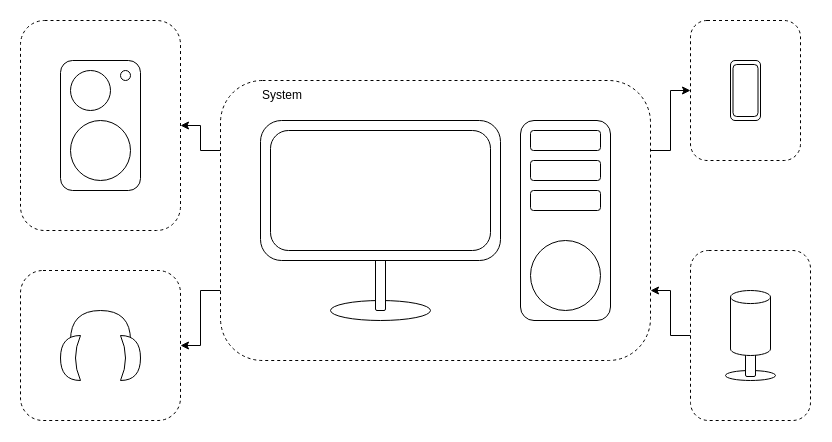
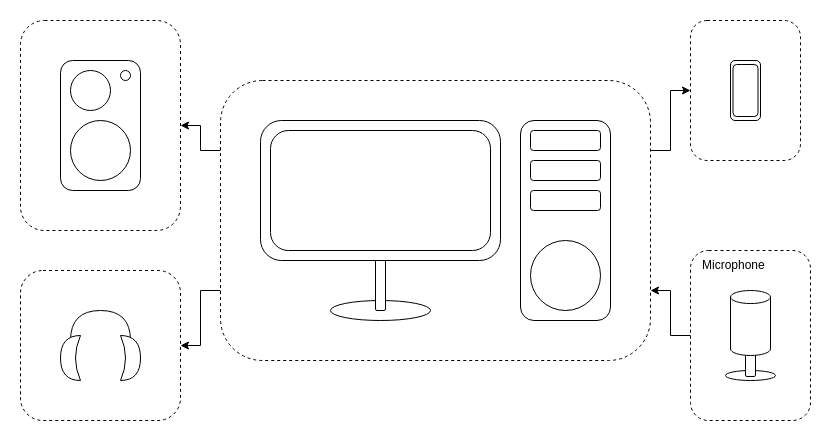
  <mxCell id="0" />
  <mxCell id="1" parent="0" />
  <mxCell id="2" style="edgeStyle=orthogonalEdgeStyle;rounded=0;orthogonalLoop=1;jettySize=auto;html=1;exitX=0;exitY=0.25;exitDx=0;exitDy=0;entryX=1;entryY=0.5;entryDx=0;entryDy=0;" edge="1" parent="1" source="5" target="32"><mxGeometry relative="1" as="geometry" /></mxCell>
  <mxCell id="3" style="edgeStyle=orthogonalEdgeStyle;rounded=0;orthogonalLoop=1;jettySize=auto;html=1;exitX=0;exitY=0.75;exitDx=0;exitDy=0;entryX=1;entryY=0.5;entryDx=0;entryDy=0;" edge="1" parent="1" source="5" target="30"><mxGeometry relative="1" as="geometry" /></mxCell>
  <mxCell id="4" style="edgeStyle=orthogonalEdgeStyle;rounded=0;orthogonalLoop=1;jettySize=auto;html=1;exitX=1;exitY=0.25;exitDx=0;exitDy=0;entryX=0;entryY=0.5;entryDx=0;entryDy=0;" edge="1" parent="1" source="5" target="33"><mxGeometry relative="1" as="geometry" /></mxCell>
  <mxCell id="5" value="" style="rounded=1;whiteSpace=wrap;html=1;fillColor=none;dashed=1;" vertex="1" parent="1"><mxGeometry x="220" y="80" width="430" height="280" as="geometry" /></mxCell>
  <mxCell id="6" style="edgeStyle=orthogonalEdgeStyle;rounded=0;orthogonalLoop=1;jettySize=auto;html=1;exitX=0;exitY=0.5;exitDx=0;exitDy=0;entryX=1;entryY=0.75;entryDx=0;entryDy=0;" edge="1" parent="1" source="7" target="5"><mxGeometry relative="1" as="geometry" /></mxCell>
  <mxCell id="7" value="" style="rounded=1;whiteSpace=wrap;html=1;fillColor=none;dashed=1;" vertex="1" parent="1"><mxGeometry x="690" y="250" width="120" height="170" as="geometry" /></mxCell>
  <mxCell id="8" value="" style="ellipse;whiteSpace=wrap;html=1;" vertex="1" parent="1"><mxGeometry x="725" y="370" width="50" height="10" as="geometry" /></mxCell>
  <mxCell id="9" value="" style="rounded=1;whiteSpace=wrap;html=1;" vertex="1" parent="1"><mxGeometry x="520" y="120" width="90" height="200" as="geometry" /></mxCell>
  <mxCell id="10" value="" style="rounded=1;whiteSpace=wrap;html=1;" vertex="1" parent="1"><mxGeometry x="530" y="130" width="70" height="20" as="geometry" /></mxCell>
  <mxCell id="11" value="" style="ellipse;whiteSpace=wrap;html=1;aspect=fixed;" vertex="1" parent="1"><mxGeometry x="530" y="240" width="70" height="70" as="geometry" /></mxCell>
  <mxCell id="12" value="" style="rounded=1;whiteSpace=wrap;html=1;" vertex="1" parent="1"><mxGeometry x="730" y="60" width="30" height="60" as="geometry" /></mxCell>
  <mxCell id="13" value="" style="rounded=1;whiteSpace=wrap;html=1;" vertex="1" parent="1"><mxGeometry x="732.5" y="64" width="25" height="52" as="geometry" /></mxCell>
  <mxCell id="14" value="" style="rounded=1;whiteSpace=wrap;html=1;" vertex="1" parent="1"><mxGeometry x="60" y="60" width="80" height="130" as="geometry" /></mxCell>
  <mxCell id="15" value="" style="ellipse;whiteSpace=wrap;html=1;aspect=fixed;" vertex="1" parent="1"><mxGeometry x="70" y="70" width="40" height="40" as="geometry" /></mxCell>
  <mxCell id="16" value="" style="ellipse;whiteSpace=wrap;html=1;aspect=fixed;" vertex="1" parent="1"><mxGeometry x="70" y="120" width="60" height="60" as="geometry" /></mxCell>
  <mxCell id="17" value="" style="ellipse;whiteSpace=wrap;html=1;" vertex="1" parent="1"><mxGeometry x="330" y="300" width="100" height="20" as="geometry" /></mxCell>
  <mxCell id="18" value="" style="rounded=1;whiteSpace=wrap;html=1;" vertex="1" parent="1"><mxGeometry x="530" y="160" width="70" height="20" as="geometry" /></mxCell>
  <mxCell id="19" value="" style="rounded=1;whiteSpace=wrap;html=1;" vertex="1" parent="1"><mxGeometry x="530" y="190" width="70" height="20" as="geometry" /></mxCell>
- <mxCell id="20" value="System" style="text;html=1;align=left;verticalAlign=middle;whiteSpace=wrap;rounded=0;" vertex="1" parent="1"><mxGeometry x="260" y="80" width="350" height="30" as="geometry" /></mxCell>
+ <mxCell id="21" value="Microphone" style="text;html=1;align=left;verticalAlign=middle;whiteSpace=wrap;rounded=0;" vertex="1" parent="1"><mxGeometry x="700" y="250" width="100" height="30" as="geometry" /></mxCell>
  <mxCell id="22" value="" style="shape=requiredInterface;html=1;verticalLabelPosition=bottom;sketch=0;direction=north;" vertex="1" parent="1"><mxGeometry x="70" y="310" width="60" height="30" as="geometry" /></mxCell>
  <mxCell id="23" value="" style="rounded=1;whiteSpace=wrap;html=1;" vertex="1" parent="1"><mxGeometry x="745" y="350" width="10" height="26" as="geometry" /></mxCell>
  <mxCell id="24" value="" style="shape=cylinder3;whiteSpace=wrap;html=1;boundedLbl=1;backgroundOutline=1;size=6.524;" vertex="1" parent="1"><mxGeometry x="730" y="290" width="40" height="65" as="geometry" /></mxCell>
  <mxCell id="25" value="" style="rounded=1;whiteSpace=wrap;html=1;" vertex="1" parent="1"><mxGeometry x="375" y="250" width="10" height="60" as="geometry" /></mxCell>
  <mxCell id="26" value="" style="rounded=1;whiteSpace=wrap;html=1;" vertex="1" parent="1"><mxGeometry x="260" y="120" width="240" height="140" as="geometry" /></mxCell>
  <mxCell id="27" value="" style="rounded=1;whiteSpace=wrap;html=1;" vertex="1" parent="1"><mxGeometry x="270" y="130" width="220" height="120" as="geometry" /></mxCell>
  <mxCell id="28" value="" style="shape=xor;whiteSpace=wrap;html=1;flipH=1;" vertex="1" parent="1"><mxGeometry x="60" y="335" width="20" height="45" as="geometry" /></mxCell>
  <mxCell id="29" value="" style="shape=xor;whiteSpace=wrap;html=1;" vertex="1" parent="1"><mxGeometry x="120" y="335" width="20" height="45" as="geometry" /></mxCell>
  <mxCell id="30" value="" style="rounded=1;whiteSpace=wrap;html=1;fillColor=none;dashed=1;" vertex="1" parent="1"><mxGeometry x="20" y="270" width="160" height="150" as="geometry" /></mxCell>
  <mxCell id="31" value="" style="ellipse;whiteSpace=wrap;html=1;aspect=fixed;" vertex="1" parent="1"><mxGeometry x="120" y="70" width="10" height="10" as="geometry" /></mxCell>
  <mxCell id="32" value="" style="rounded=1;whiteSpace=wrap;html=1;fillColor=none;dashed=1;" vertex="1" parent="1"><mxGeometry x="20" y="20" width="160" height="210" as="geometry" /></mxCell>
  <mxCell id="33" value="" style="rounded=1;whiteSpace=wrap;html=1;fillColor=none;dashed=1;" vertex="1" parent="1"><mxGeometry x="690" y="20" width="110" height="140" as="geometry" /></mxCell>
